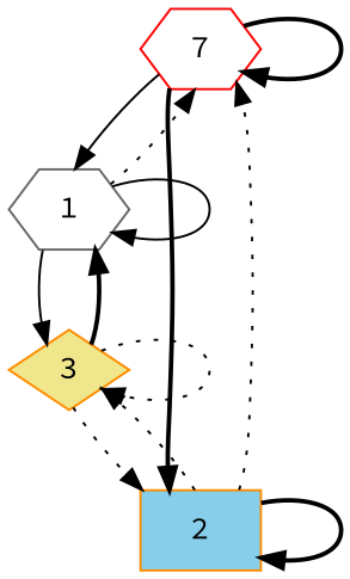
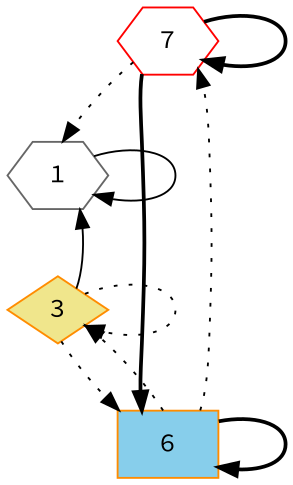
  digraph {
    fontname="Source Code Pro"
    nodesep=0.5
    node [color=darkorange fillcolor=white fontname="Source Code Pro" shape=hexagon style=filled]
    edge [fontname="Source Code Pro" style=dotted weight=1.0]
    n1 [color=red label=7]
    1 [color=gray40]
-   2 [fillcolor=skyblue shape=box]
+   2 [fillcolor=skyblue shape=box label=6]
    3 [fillcolor=khaki shape=diamond]
    n1 -> n1 [style=bold]
-   n1 -> 1 [style=solid]
+   n1 -> 1
    n1 -> 2 [style=bold]
-   1 -> n1
    1 -> 1 [style=solid]
-   1 -> 3 [style=solid]
    2 -> n1
    2 -> 2 [style=bold]
    2 -> 3
-   3 -> 1 [style=bold]
+   3 -> 1 [style=solid]
    3 -> 2
    3 -> 3
  }
